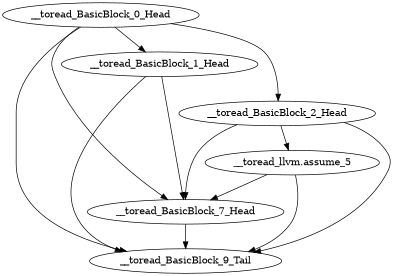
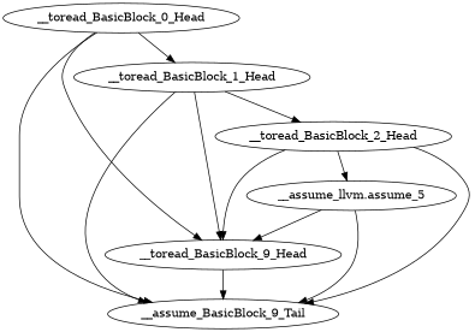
  digraph {
    __toread_BasicBlock_0_Head
-   __toread_BasicBlock_7_Head
-   __toread_BasicBlock_9_Tail
+   __toread_BasicBlock_7_Head [label=__toread_BasicBlock_9_Head]
+   __toread_BasicBlock_9_Tail [label=__assume_BasicBlock_9_Tail]
    __toread_BasicBlock_1_Head
    __toread_BasicBlock_2_Head
-   "__toread_llvm.assume_5"
+   "__toread_llvm.assume_5" [label="__assume_llvm.assume_5"]
    __toread_BasicBlock_0_Head -> __toread_BasicBlock_7_Head
    __toread_BasicBlock_0_Head -> __toread_BasicBlock_9_Tail
    __toread_BasicBlock_0_Head -> __toread_BasicBlock_1_Head
    __toread_BasicBlock_7_Head -> __toread_BasicBlock_9_Tail
    __toread_BasicBlock_1_Head -> __toread_BasicBlock_7_Head
    __toread_BasicBlock_1_Head -> __toread_BasicBlock_9_Tail
-   __toread_BasicBlock_0_Head -> __toread_BasicBlock_2_Head
+   __toread_BasicBlock_1_Head -> __toread_BasicBlock_2_Head
    __toread_BasicBlock_2_Head -> __toread_BasicBlock_7_Head
    __toread_BasicBlock_2_Head -> __toread_BasicBlock_9_Tail
    __toread_BasicBlock_2_Head -> "__toread_llvm.assume_5"
    "__toread_llvm.assume_5" -> __toread_BasicBlock_7_Head
    "__toread_llvm.assume_5" -> __toread_BasicBlock_9_Tail
  }
